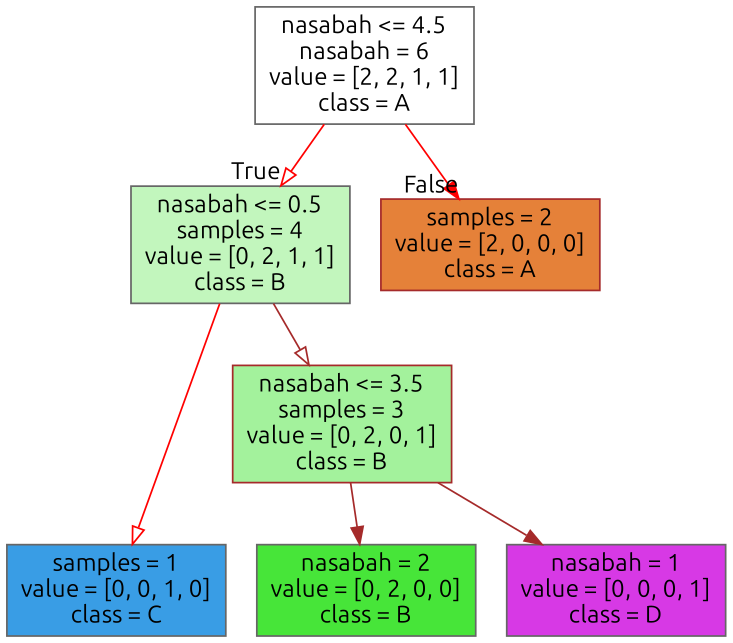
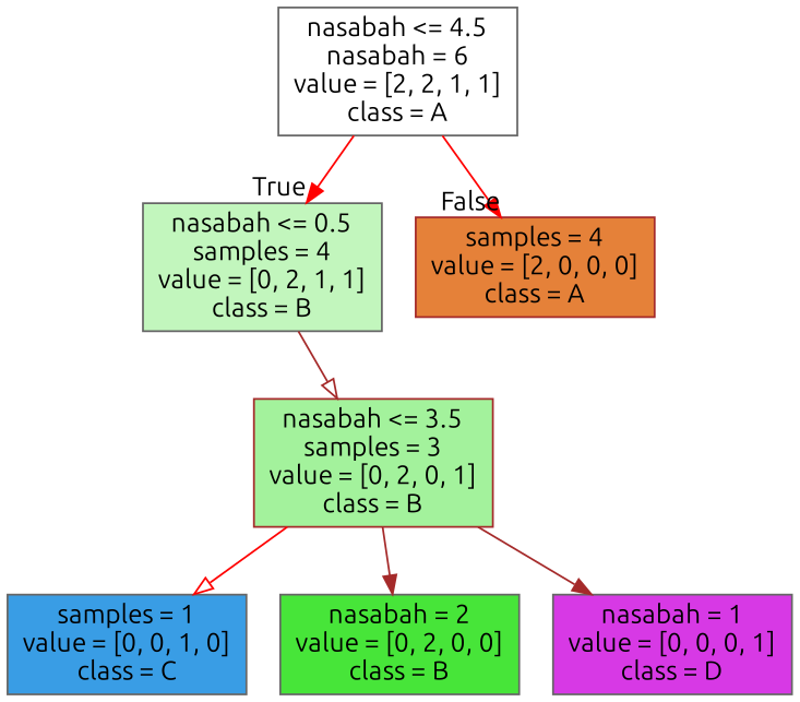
  digraph {
    fontname=Ubuntu
    node [color=gray40 fontname=Ubuntu shape=box style=filled]
    edge [arrowhead=normal color=red fontname=Ubuntu]
    n1 [fillcolor="#ffffff" label="nasabah <= 4.5\nnasabah = 6\nvalue = [2, 2, 1, 1]\nclass = A"]
    n2 [fillcolor="#c2f6bd" label="nasabah <= 0.5\nsamples = 4\nvalue = [0, 2, 1, 1]\nclass = B"]
-   n3 [color=brown fillcolor="#e58139" label="samples = 2\nvalue = [2, 0, 0, 0]\nclass = A"]
+   n3 [color=brown fillcolor="#e58139" label="samples = 4\nvalue = [2, 0, 0, 0]\nclass = A"]
    n4 [fillcolor="#399de5" label="samples = 1\nvalue = [0, 0, 1, 0]\nclass = C"]
    n5 [color=brown fillcolor="#a3f29c" label="nasabah <= 3.5\nsamples = 3\nvalue = [0, 2, 0, 1]\nclass = B"]
    n6 [fillcolor="#47e539" label="nasabah = 2\nvalue = [0, 2, 0, 0]\nclass = B"]
    n7 [fillcolor="#d739e5" label="nasabah = 1\nvalue = [0, 0, 0, 1]\nclass = D"]
-   n1 -> n2 [arrowhead=onormal headlabel=True labelangle=45 labeldistance=2.5]
+   n1 -> n2 [headlabel=True labelangle=45 labeldistance=2.5]
    n1 -> n3 [headlabel=False labelangle=-45 labeldistance=2.5]
-   n2 -> n4 [arrowhead=onormal]
+   n5 -> n4 [arrowhead=onormal]
    n2 -> n5 [arrowhead=onormal color=brown]
    n5 -> n6 [color=brown]
    n5 -> n7 [color=brown]
  }
